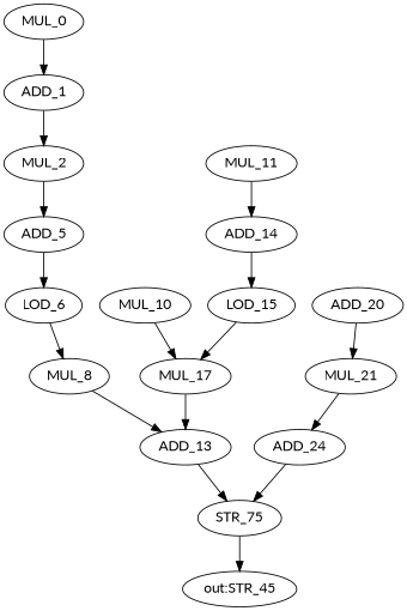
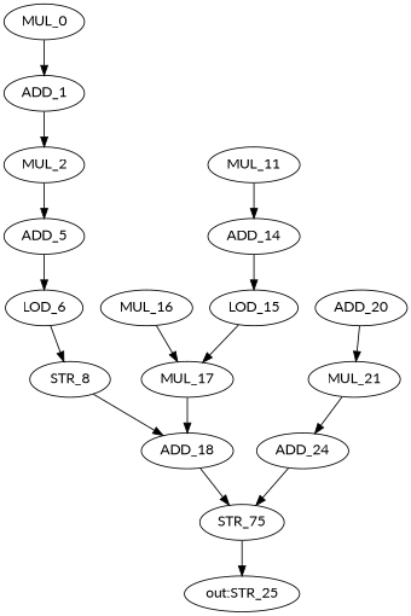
  strict digraph {
    fontname=Lato
    node [fontname=Lato]
    edge [fontname=Lato]
    n1 [label=MUL_0]
    n2 [label=ADD_1]
    n3 [label=MUL_2]
    n4 [label=LOD_6]
-   n5 [label=MUL_8]
-   n6 [label=ADD_13]
+   n5 [label=STR_8]
+   n6 [label=ADD_18]
    n7 [label=MUL_21]
    n8 [label=ADD_24]
    n9 [label=STR_75]
    n10 [label=ADD_5]
    n11 [label=LOD_15]
    n12 [label=MUL_17]
    n13 [label=ADD_20]
-   "out:STR_25" [label="out:STR_45"]
-   n15 [label=MUL_10]
+   "out:STR_25"
+   n15 [label=MUL_16]
    n16 [label=MUL_11]
    n17 [label=ADD_14]
    n1 -> n2
    n2 -> n3
    n3 -> n10
    n4 -> n5
    n5 -> n6
    n6 -> n9
    n7 -> n8
    n8 -> n9
    n9 -> "out:STR_25"
    n10 -> n4
    n11 -> n12
    n12 -> n6
    n13 -> n7
    n15 -> n12
    n16 -> n17
    n17 -> n11
  }
